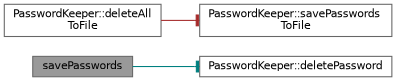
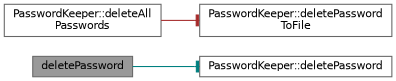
  digraph {
    rankdir=LR
    node [color=grey40 fillcolor=white fontname=Helvetica fontsize=10 shape=box style=filled]
    edge [arrowhead=tee fontname=Helvetica fontsize=10 labelfontname=Helvetica labelfontsize=10 style=solid]
-   n1 [color=gray40 fillcolor=grey60 fontcolor=black height=0.2 label=savePasswords width=0.4]
+   n1 [color=gray40 fillcolor=grey60 fontcolor=black height=0.2 label=deletePassword width=0.4]
    n2 [height=0.2 label="PasswordKeeper::deletePassword" width=0.4]
-   n3 [height=0.2 label="PasswordKeeper::deleteAll\lToFile" width=0.4]
-   n4 [height=0.2 label="PasswordKeeper::savePasswords\lToFile" width=0.4]
+   n3 [height=0.2 label="PasswordKeeper::deleteAll\lPasswords" width=0.4]
+   n4 [height=0.2 label="PasswordKeeper::deletePassword\lToFile" width=0.4]
    n1 -> n2 [color=teal]
    n3 -> n4 [color=brown]
  }
